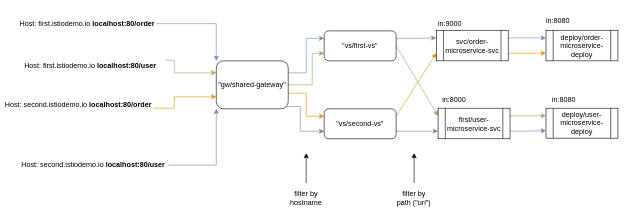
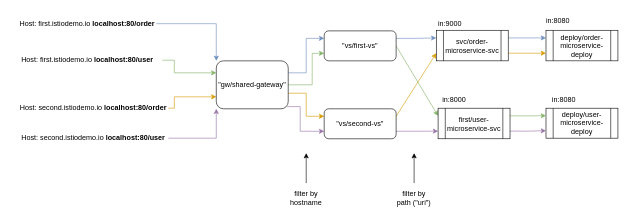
  <mxCell id="0" />
  <mxCell id="1" parent="0" />
  <mxCell id="2" style="edgeStyle=orthogonalEdgeStyle;rounded=0;orthogonalLoop=1;jettySize=auto;html=1;entryX=0;entryY=0;entryDx=0;entryDy=0;fillColor=#dae8fc;strokeColor=#6c8ebf;" edge="1" parent="1" source="3" target="10"><mxGeometry relative="1" as="geometry"><mxPoint x="382.5" y="105" as="targetPoint" /></mxGeometry></mxCell>
  <mxCell id="3" value="Host: first.istiodemo.io&amp;nbsp;&lt;b&gt;localhost:80/order&lt;/b&gt;" style="text;html=1;strokeColor=none;fillColor=none;align=center;verticalAlign=middle;whiteSpace=wrap;rounded=0;" vertex="1" parent="1"><mxGeometry x="30" y="24" width="230" height="30" as="geometry" /></mxCell>
  <mxCell id="4" style="edgeStyle=orthogonalEdgeStyle;rounded=0;orthogonalLoop=1;jettySize=auto;html=1;entryX=0;entryY=0.75;entryDx=0;entryDy=0;fillColor=#ffe6cc;strokeColor=#d79b00;" edge="1" parent="1" source="5" target="10"><mxGeometry relative="1" as="geometry"><mxPoint x="382.5" y="165" as="targetPoint" /><Array as="points"><mxPoint x="290" y="180" /><mxPoint x="290" y="161" /></Array></mxGeometry></mxCell>
- <mxCell id="5" value="Host: second.istiodemo.io &lt;b&gt;localhost:80/order&lt;/b&gt;" style="text;html=1;strokeColor=none;fillColor=none;align=center;verticalAlign=middle;whiteSpace=wrap;rounded=0;" vertex="1" parent="1"><mxGeometry x="5" y="160" width="250" height="30" as="geometry" /></mxCell>
+ <mxCell id="5" value="Host: second.istiodemo.io &lt;b&gt;localhost:80/order&lt;/b&gt;" style="text;html=1;strokeColor=none;fillColor=none;align=center;verticalAlign=middle;whiteSpace=wrap;rounded=0;" vertex="1" parent="1"><mxGeometry x="30" y="165" width="250" height="30" as="geometry" /></mxCell>
  <mxCell id="6" style="edgeStyle=orthogonalEdgeStyle;rounded=0;orthogonalLoop=1;jettySize=auto;html=1;entryX=0;entryY=0.25;entryDx=0;entryDy=0;fillColor=#dae8fc;strokeColor=#6c8ebf;exitX=1;exitY=0.25;exitDx=0;exitDy=0;" edge="1" parent="1" source="10" target="13"><mxGeometry relative="1" as="geometry" /></mxCell>
  <mxCell id="7" style="edgeStyle=orthogonalEdgeStyle;rounded=0;orthogonalLoop=1;jettySize=auto;html=1;entryX=0;entryY=0.75;entryDx=0;entryDy=0;fillColor=#d5e8d4;strokeColor=#82b366;" edge="1" parent="1" source="10" target="13"><mxGeometry relative="1" as="geometry"><Array as="points"><mxPoint x="520" y="141" /><mxPoint x="520" y="89" /></Array></mxGeometry></mxCell>
  <mxCell id="8" style="edgeStyle=orthogonalEdgeStyle;rounded=0;orthogonalLoop=1;jettySize=auto;html=1;entryX=0;entryY=0.25;entryDx=0;entryDy=0;fillColor=#ffe6cc;strokeColor=#d79b00;" edge="1" parent="1" source="10" target="16"><mxGeometry relative="1" as="geometry"><Array as="points"><mxPoint x="510" y="155" /><mxPoint x="510" y="194" /></Array></mxGeometry></mxCell>
  <mxCell id="9" style="edgeStyle=orthogonalEdgeStyle;rounded=0;orthogonalLoop=1;jettySize=auto;html=1;entryX=0;entryY=0.75;entryDx=0;entryDy=0;exitX=0.986;exitY=0.954;exitDx=0;exitDy=0;exitPerimeter=0;fillColor=#e1d5e7;strokeColor=#9673a6;" edge="1" parent="1" source="10" target="16"><mxGeometry relative="1" as="geometry"><Array as="points"><mxPoint x="500" y="177" /><mxPoint x="500" y="219" /></Array></mxGeometry></mxCell>
  <mxCell id="10" value="&quot;gw/shared-gateway&quot;" style="rounded=1;whiteSpace=wrap;html=1;" vertex="1" parent="1"><mxGeometry x="360" y="101" width="120" height="80" as="geometry" /></mxCell>
  <mxCell id="11" style="edgeStyle=orthogonalEdgeStyle;rounded=0;orthogonalLoop=1;jettySize=auto;html=1;entryX=0;entryY=0.25;entryDx=0;entryDy=0;exitX=1;exitY=0.25;exitDx=0;exitDy=0;fillColor=#dae8fc;strokeColor=#6c8ebf;" edge="1" parent="1" source="13" target="21"><mxGeometry relative="1" as="geometry" /></mxCell>
  <mxCell id="12" style="rounded=0;orthogonalLoop=1;jettySize=auto;html=1;entryX=0;entryY=0.25;entryDx=0;entryDy=0;fillColor=#d5e8d4;strokeColor=#82b366;exitX=1;exitY=0.5;exitDx=0;exitDy=0;" edge="1" parent="1" source="13" target="24"><mxGeometry relative="1" as="geometry" /></mxCell>
  <mxCell id="13" value="&quot;vs/first-vs&quot;" style="rounded=1;whiteSpace=wrap;html=1;" vertex="1" parent="1"><mxGeometry x="540" y="51" width="120" height="50" as="geometry" /></mxCell>
  <mxCell id="14" style="rounded=0;orthogonalLoop=1;jettySize=auto;html=1;entryX=0;entryY=0.75;entryDx=0;entryDy=0;fillColor=#ffe6cc;strokeColor=#d79b00;exitX=1;exitY=0.25;exitDx=0;exitDy=0;" edge="1" parent="1" source="16" target="21"><mxGeometry relative="1" as="geometry" /></mxCell>
  <mxCell id="15" style="edgeStyle=orthogonalEdgeStyle;rounded=0;orthogonalLoop=1;jettySize=auto;html=1;entryX=0;entryY=0.75;entryDx=0;entryDy=0;exitX=1;exitY=0.75;exitDx=0;exitDy=0;fillColor=#e1d5e7;strokeColor=#9673a6;" edge="1" parent="1" source="16" target="24"><mxGeometry relative="1" as="geometry" /></mxCell>
  <mxCell id="16" value="&quot;vs/second-vs&quot;" style="rounded=1;whiteSpace=wrap;html=1;" vertex="1" parent="1"><mxGeometry x="540" y="181" width="120" height="50" as="geometry" /></mxCell>
  <mxCell id="17" value="deploy/order-microservice-deploy" style="shape=process;whiteSpace=wrap;html=1;backgroundOutline=1;" vertex="1" parent="1"><mxGeometry x="910" y="50" width="120" height="51" as="geometry" /></mxCell>
  <mxCell id="18" value="deploy/user-microservice-deploy" style="shape=process;whiteSpace=wrap;html=1;backgroundOutline=1;" vertex="1" parent="1"><mxGeometry x="910" y="180" width="120" height="50" as="geometry" /></mxCell>
  <mxCell id="19" style="edgeStyle=orthogonalEdgeStyle;rounded=0;orthogonalLoop=1;jettySize=auto;html=1;entryX=0;entryY=0.25;entryDx=0;entryDy=0;exitX=1;exitY=0.25;exitDx=0;exitDy=0;fillColor=#dae8fc;strokeColor=#6c8ebf;" edge="1" parent="1" source="21" target="17"><mxGeometry relative="1" as="geometry" /></mxCell>
  <mxCell id="20" style="edgeStyle=orthogonalEdgeStyle;rounded=0;orthogonalLoop=1;jettySize=auto;html=1;entryX=0;entryY=0.75;entryDx=0;entryDy=0;exitX=1;exitY=0.75;exitDx=0;exitDy=0;fillColor=#ffe6cc;strokeColor=#d79b00;" edge="1" parent="1" source="21" target="17"><mxGeometry relative="1" as="geometry" /></mxCell>
  <mxCell id="21" value="svc/order-microservice-svc" style="shape=process;whiteSpace=wrap;html=1;backgroundOutline=1;" vertex="1" parent="1"><mxGeometry x="727" y="50" width="120" height="51" as="geometry" /></mxCell>
  <mxCell id="22" style="edgeStyle=orthogonalEdgeStyle;rounded=0;orthogonalLoop=1;jettySize=auto;html=1;entryX=0;entryY=0.25;entryDx=0;entryDy=0;fillColor=#d5e8d4;strokeColor=#82b366;exitX=1;exitY=0.25;exitDx=0;exitDy=0;" edge="1" parent="1" source="24" target="18"><mxGeometry relative="1" as="geometry" /></mxCell>
  <mxCell id="23" style="edgeStyle=orthogonalEdgeStyle;rounded=0;orthogonalLoop=1;jettySize=auto;html=1;entryX=0;entryY=0.75;entryDx=0;entryDy=0;exitX=1;exitY=0.75;exitDx=0;exitDy=0;fillColor=#e1d5e7;strokeColor=#9673a6;" edge="1" parent="1" source="24" target="18"><mxGeometry relative="1" as="geometry" /></mxCell>
  <mxCell id="24" value="first/user-microservice-svc" style="shape=process;whiteSpace=wrap;html=1;backgroundOutline=1;" vertex="1" parent="1"><mxGeometry x="730" y="180" width="120" height="51" as="geometry" /></mxCell>
  <mxCell id="25" value="in:8000" style="text;html=1;strokeColor=none;fillColor=none;align=center;verticalAlign=middle;whiteSpace=wrap;rounded=0;" vertex="1" parent="1"><mxGeometry x="727" y="151" width="60" height="30" as="geometry" /></mxCell>
  <mxCell id="26" value="in:9000" style="text;html=1;strokeColor=none;fillColor=none;align=center;verticalAlign=middle;whiteSpace=wrap;rounded=0;" vertex="1" parent="1"><mxGeometry x="720" y="24" width="60" height="30" as="geometry" /></mxCell>
  <mxCell id="27" style="edgeStyle=orthogonalEdgeStyle;rounded=0;orthogonalLoop=1;jettySize=auto;html=1;entryX=0;entryY=0.25;entryDx=0;entryDy=0;fillColor=#d5e8d4;strokeColor=#82b366;" edge="1" parent="1" source="28" target="10"><mxGeometry relative="1" as="geometry"><Array as="points"><mxPoint x="290" y="100" /><mxPoint x="290" y="121" /></Array></mxGeometry></mxCell>
- <mxCell id="28" value="Host: first.istiodemo.io&amp;nbsp;&lt;b&gt;localhost:80/user&lt;/b&gt;" style="text;html=1;strokeColor=none;fillColor=none;align=center;verticalAlign=middle;whiteSpace=wrap;rounded=0;" vertex="1" parent="1"><mxGeometry x="25" y="95" width="250" height="30" as="geometry" /></mxCell>
+ <mxCell id="28" value="Host: first.istiodemo.io&amp;nbsp;&lt;b&gt;localhost:80/user&lt;/b&gt;" style="text;html=1;strokeColor=none;fillColor=none;align=center;verticalAlign=middle;whiteSpace=wrap;rounded=0;" vertex="1" parent="1"><mxGeometry y="85" width="250" height="30" as="geometry" x="20" /></mxCell>
  <mxCell id="29" style="edgeStyle=orthogonalEdgeStyle;rounded=0;orthogonalLoop=1;jettySize=auto;html=1;entryX=0;entryY=1;entryDx=0;entryDy=0;fillColor=#e1d5e7;strokeColor=#9673a6;" edge="1" parent="1" source="30" target="10"><mxGeometry relative="1" as="geometry" /></mxCell>
- <mxCell id="30" value="Host: second.istiodemo.io &lt;b&gt;localhost:80/user&lt;/b&gt;" style="text;html=1;strokeColor=none;fillColor=none;align=center;verticalAlign=middle;whiteSpace=wrap;rounded=0;" vertex="1" parent="1"><mxGeometry x="30" y="260" width="250" height="30" as="geometry" /></mxCell>
+ <mxCell id="30" value="Host: second.istiodemo.io &lt;b&gt;localhost:80/user&lt;/b&gt;" style="text;html=1;strokeColor=none;fillColor=none;align=center;verticalAlign=middle;whiteSpace=wrap;rounded=0;" vertex="1" parent="1"><mxGeometry x="30" y="215" width="250" height="30" as="geometry" /></mxCell>
  <mxCell id="31" value="in:8080" style="text;html=1;strokeColor=none;fillColor=none;align=center;verticalAlign=middle;whiteSpace=wrap;rounded=0;" vertex="1" parent="1"><mxGeometry x="900" y="20" width="60" height="30" as="geometry" /></mxCell>
  <mxCell id="32" value="in:8080" style="text;html=1;strokeColor=none;fillColor=none;align=center;verticalAlign=middle;whiteSpace=wrap;rounded=0;" vertex="1" parent="1"><mxGeometry x="910" y="151" width="60" height="30" as="geometry" /></mxCell>
  <mxCell id="33" value="" style="endArrow=classic;html=1;rounded=0;" edge="1" parent="1"><mxGeometry width="50" height="50" relative="1" as="geometry"><mxPoint x="510" y="305" as="sourcePoint" /><mxPoint x="510" y="255" as="targetPoint" /></mxGeometry></mxCell>
  <mxCell id="34" value="filter by hostname" style="text;html=1;strokeColor=none;fillColor=none;align=center;verticalAlign=middle;whiteSpace=wrap;rounded=0;" vertex="1" parent="1"><mxGeometry x="480" y="315" width="60" height="30" as="geometry" /></mxCell>
  <mxCell id="35" value="" style="endArrow=classic;html=1;rounded=0;" edge="1" parent="1"><mxGeometry width="50" height="50" relative="1" as="geometry"><mxPoint x="690" y="305" as="sourcePoint" /><mxPoint x="690" y="255" as="targetPoint" /></mxGeometry></mxCell>
  <mxCell id="36" value="filter by path (&quot;uri&quot;)" style="text;html=1;strokeColor=none;fillColor=none;align=center;verticalAlign=middle;whiteSpace=wrap;rounded=0;" vertex="1" parent="1"><mxGeometry x="660" y="315" width="60" height="30" as="geometry" /></mxCell>
